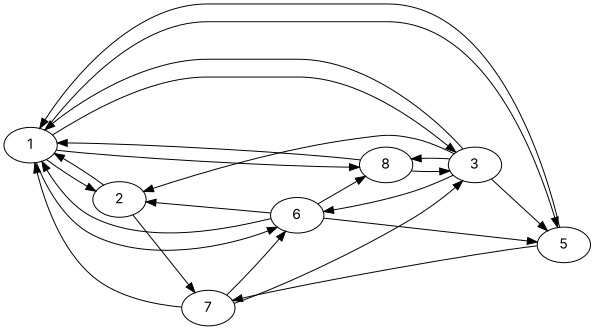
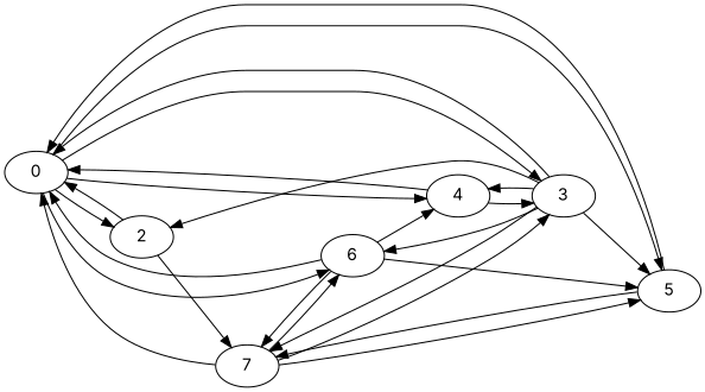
  digraph {
    fontname=Inter
    rankdir=LR
    node [fontname=Inter]
    edge [fontname=Inter]
-   1
+   1 [label=0]
    2
    3
-   4 [label=8]
+   4
    5
    6
    7
    1 -> 2
    1 -> 3
    1 -> 4
    1 -> 5
    1 -> 6
    2 -> 1
    2 -> 7
    3 -> 1
    3 -> 2
    3 -> 4
    3 -> 5
    3 -> 6
+   3 -> 7
    4 -> 1
    4 -> 3
    5 -> 1
    5 -> 7
    6 -> 1
    6 -> 4
    6 -> 5
-   6 -> 2
+   6 -> 7
    7 -> 1
    7 -> 3
+   7 -> 5
    7 -> 6
  }
